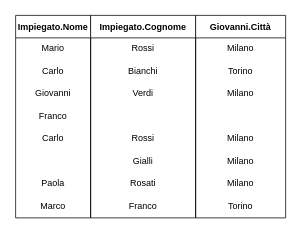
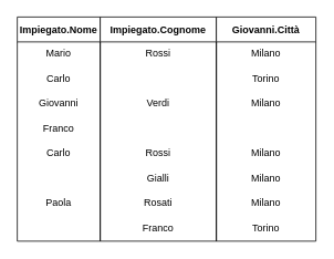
  <mxCell id="0" />
  <mxCell id="1" parent="0" />
  <mxCell id="2" value="Impiegato.Nome" style="swimlane;startSize=30;fontStyle=1" vertex="1" parent="1"><mxGeometry x="20" y="20" width="100" height="270" as="geometry" /></mxCell>
  <mxCell id="3" value="Mario" style="text;strokeColor=none;fillColor=none;spacingLeft=4;spacingRight=4;overflow=hidden;rotatable=0;points=[[0,0.5],[1,0.5]];portConstraint=eastwest;fontSize=12;align=center;" vertex="1" parent="2"><mxGeometry y="30" width="100" height="30" as="geometry" /></mxCell>
  <mxCell id="4" value="Carlo" style="text;strokeColor=none;fillColor=none;spacingLeft=4;spacingRight=4;overflow=hidden;rotatable=0;points=[[0,0.5],[1,0.5]];portConstraint=eastwest;fontSize=12;align=center;" vertex="1" parent="2"><mxGeometry y="60" width="100" height="30" as="geometry" /></mxCell>
- <mxCell id="5" value="Marco" style="text;strokeColor=none;fillColor=none;spacingLeft=4;spacingRight=4;overflow=hidden;rotatable=0;points=[[0,0.5],[1,0.5]];portConstraint=eastwest;fontSize=12;align=center;" vertex="1" parent="2"><mxGeometry y="240" width="100" height="30" as="geometry" /></mxCell>
  <mxCell id="6" value="Giovanni" style="text;strokeColor=none;fillColor=none;spacingLeft=4;spacingRight=4;overflow=hidden;rotatable=0;points=[[0,0.5],[1,0.5]];portConstraint=eastwest;fontSize=12;align=center;" vertex="1" parent="2"><mxGeometry y="90" width="100" height="30" as="geometry" /></mxCell>
  <mxCell id="7" value="Franco" style="text;strokeColor=none;fillColor=none;spacingLeft=4;spacingRight=4;overflow=hidden;rotatable=0;points=[[0,0.5],[1,0.5]];portConstraint=eastwest;fontSize=12;align=center;" vertex="1" parent="2"><mxGeometry y="120" width="100" height="30" as="geometry" /></mxCell>
  <mxCell id="8" value="Carlo" style="text;strokeColor=none;fillColor=none;spacingLeft=4;spacingRight=4;overflow=hidden;rotatable=0;points=[[0,0.5],[1,0.5]];portConstraint=eastwest;fontSize=12;align=center;" vertex="1" parent="2"><mxGeometry y="150" width="100" height="30" as="geometry" /></mxCell>
  <mxCell id="9" value="Paola" style="text;strokeColor=none;fillColor=none;spacingLeft=4;spacingRight=4;overflow=hidden;rotatable=0;points=[[0,0.5],[1,0.5]];portConstraint=eastwest;fontSize=12;align=center;" vertex="1" parent="2"><mxGeometry y="210" width="100" height="30" as="geometry" /></mxCell>
  <mxCell id="10" value="Impiegato.Cognome" style="swimlane;startSize=30;" vertex="1" parent="1"><mxGeometry x="120" y="20" width="140" height="270" as="geometry" /></mxCell>
  <mxCell id="11" value="Rossi" style="text;strokeColor=none;fillColor=none;spacingLeft=4;spacingRight=4;overflow=hidden;rotatable=0;points=[[0,0.5],[1,0.5]];portConstraint=eastwest;fontSize=12;align=center;" vertex="1" parent="10"><mxGeometry y="30" width="140" height="30" as="geometry" /></mxCell>
- <mxCell id="12" value="Bianchi" style="text;strokeColor=none;fillColor=none;spacingLeft=4;spacingRight=4;overflow=hidden;rotatable=0;points=[[0,0.5],[1,0.5]];portConstraint=eastwest;fontSize=12;align=center;" vertex="1" parent="10"><mxGeometry y="60" width="140" height="30" as="geometry" /></mxCell>
  <mxCell id="13" value="Verdi" style="text;strokeColor=none;fillColor=none;spacingLeft=4;spacingRight=4;overflow=hidden;rotatable=0;points=[[0,0.5],[1,0.5]];portConstraint=eastwest;fontSize=12;align=center;" vertex="1" parent="10"><mxGeometry y="90" width="140" height="30" as="geometry" /></mxCell>
  <mxCell id="14" value="Rossi" style="text;strokeColor=none;fillColor=none;spacingLeft=4;spacingRight=4;overflow=hidden;rotatable=0;points=[[0,0.5],[1,0.5]];portConstraint=eastwest;fontSize=12;align=center;" vertex="1" parent="10"><mxGeometry y="150" width="140" height="30" as="geometry" /></mxCell>
  <mxCell id="15" value="Gialli" style="text;strokeColor=none;fillColor=none;spacingLeft=4;spacingRight=4;overflow=hidden;rotatable=0;points=[[0,0.5],[1,0.5]];portConstraint=eastwest;fontSize=12;align=center;" vertex="1" parent="10"><mxGeometry y="180" width="140" height="30" as="geometry" /></mxCell>
  <mxCell id="16" value="Rosati" style="text;strokeColor=none;fillColor=none;spacingLeft=4;spacingRight=4;overflow=hidden;rotatable=0;points=[[0,0.5],[1,0.5]];portConstraint=eastwest;fontSize=12;align=center;" vertex="1" parent="10"><mxGeometry y="210" width="140" height="30" as="geometry" /></mxCell>
  <mxCell id="17" value="Franco" style="text;strokeColor=none;fillColor=none;spacingLeft=4;spacingRight=4;overflow=hidden;rotatable=0;points=[[0,0.5],[1,0.5]];portConstraint=eastwest;fontSize=12;align=center;" vertex="1" parent="10"><mxGeometry y="240" width="140" height="30" as="geometry" /></mxCell>
  <mxCell id="18" value="Giovanni.Città" style="swimlane;startSize=30;fontStyle=1" vertex="1" parent="1"><mxGeometry x="260" y="20" width="120" height="270" as="geometry" /></mxCell>
  <mxCell id="19" value="Milano" style="text;strokeColor=none;fillColor=none;spacingLeft=4;spacingRight=4;overflow=hidden;rotatable=0;points=[[0,0.5],[1,0.5]];portConstraint=eastwest;fontSize=12;align=center;" vertex="1" parent="18"><mxGeometry y="30" width="120" height="30" as="geometry" /></mxCell>
  <mxCell id="20" value="Torino" style="text;strokeColor=none;fillColor=none;spacingLeft=4;spacingRight=4;overflow=hidden;rotatable=0;points=[[0,0.5],[1,0.5]];portConstraint=eastwest;fontSize=12;align=center;" vertex="1" parent="18"><mxGeometry y="60" width="120" height="30" as="geometry" /></mxCell>
  <mxCell id="21" value="Milano" style="text;strokeColor=none;fillColor=none;spacingLeft=4;spacingRight=4;overflow=hidden;rotatable=0;points=[[0,0.5],[1,0.5]];portConstraint=eastwest;fontSize=12;align=center;" vertex="1" parent="18"><mxGeometry y="90" width="120" height="30" as="geometry" /></mxCell>
  <mxCell id="22" value="Milano" style="text;strokeColor=none;fillColor=none;spacingLeft=4;spacingRight=4;overflow=hidden;rotatable=0;points=[[0,0.5],[1,0.5]];portConstraint=eastwest;fontSize=12;align=center;" vertex="1" parent="18"><mxGeometry y="150" width="120" height="30" as="geometry" /></mxCell>
  <mxCell id="23" value="Milano" style="text;strokeColor=none;fillColor=none;spacingLeft=4;spacingRight=4;overflow=hidden;rotatable=0;points=[[0,0.5],[1,0.5]];portConstraint=eastwest;fontSize=12;align=center;" vertex="1" parent="18"><mxGeometry y="180" width="120" height="30" as="geometry" /></mxCell>
  <mxCell id="24" value="Milano" style="text;strokeColor=none;fillColor=none;spacingLeft=4;spacingRight=4;overflow=hidden;rotatable=0;points=[[0,0.5],[1,0.5]];portConstraint=eastwest;fontSize=12;align=center;" vertex="1" parent="18"><mxGeometry y="210" width="120" height="30" as="geometry" /></mxCell>
  <mxCell id="25" value="Torino" style="text;strokeColor=none;fillColor=none;spacingLeft=4;spacingRight=4;overflow=hidden;rotatable=0;points=[[0,0.5],[1,0.5]];portConstraint=eastwest;fontSize=12;align=center;" vertex="1" parent="18"><mxGeometry y="240" width="120" height="30" as="geometry" /></mxCell>
